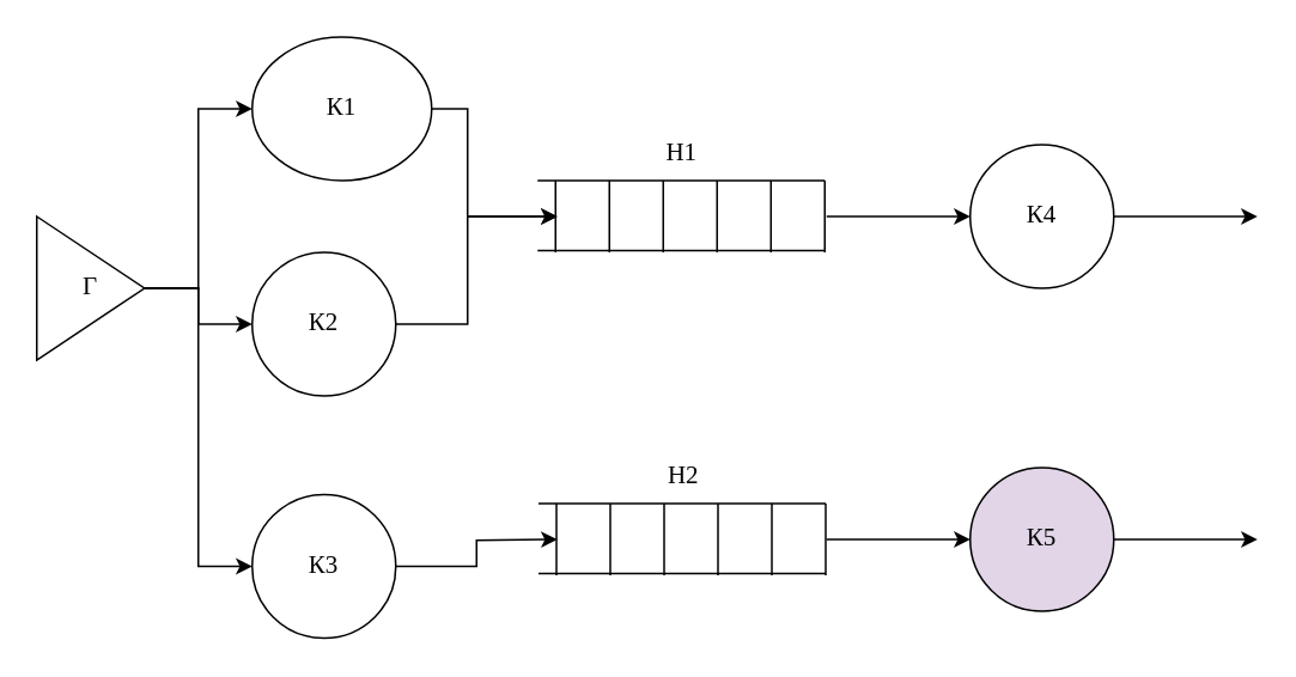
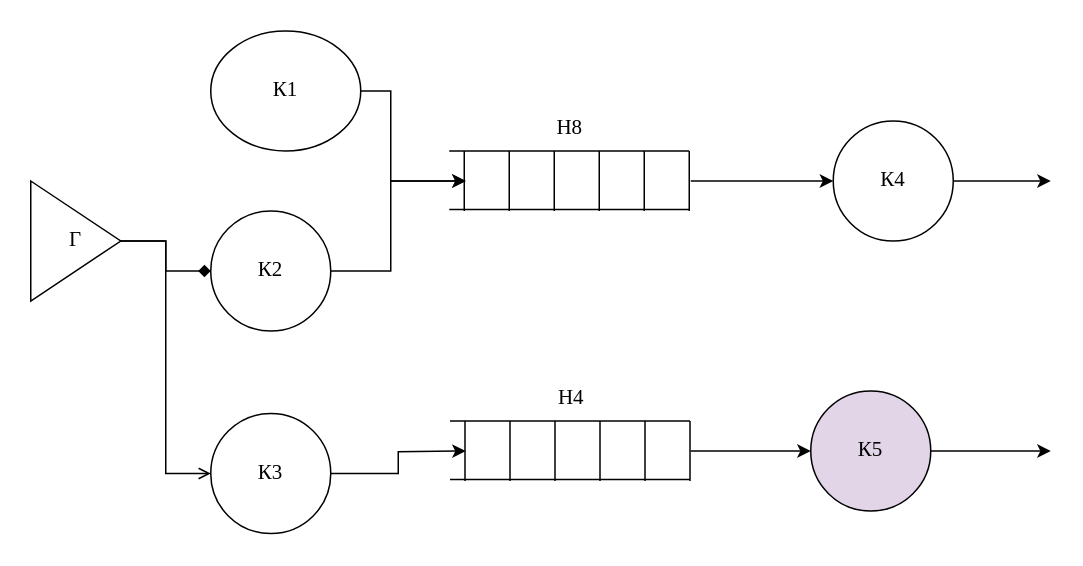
  <mxCell id="0" />
  <mxCell id="1" parent="0" />
- <mxCell id="2" style="edgeStyle=orthogonalEdgeStyle;rounded=0;orthogonalLoop=1;jettySize=auto;html=1;exitX=1;exitY=0.5;exitDx=0;exitDy=0;entryX=0;entryY=0.5;entryDx=0;entryDy=0;fontFamily=Times New Roman;fontSize=14;startArrow=none;startFill=0;endArrow=classic;endFill=1;" edge="1" parent="1" source="5" target="9"><mxGeometry relative="1" as="geometry" /></mxCell>
- <mxCell id="3" style="edgeStyle=orthogonalEdgeStyle;rounded=0;orthogonalLoop=1;jettySize=auto;html=1;exitX=1;exitY=0.5;exitDx=0;exitDy=0;entryX=0;entryY=0.5;entryDx=0;entryDy=0;fontFamily=Times New Roman;fontSize=14;startArrow=none;startFill=0;endArrow=classic;endFill=1;" edge="1" parent="1" source="5" target="7"><mxGeometry relative="1" as="geometry" /></mxCell>
- <mxCell id="4" style="edgeStyle=orthogonalEdgeStyle;rounded=0;orthogonalLoop=1;jettySize=auto;html=1;exitX=1;exitY=0.5;exitDx=0;exitDy=0;entryX=0;entryY=0.5;entryDx=0;entryDy=0;fontFamily=Times New Roman;fontSize=14;startArrow=none;startFill=0;endArrow=classic;endFill=1;" edge="1" parent="1" source="5" target="11"><mxGeometry relative="1" as="geometry" /></mxCell>
+ <mxCell id="2" style="edgeStyle=orthogonalEdgeStyle;rounded=0;orthogonalLoop=1;jettySize=auto;html=1;exitX=1;exitY=0.5;exitDx=0;exitDy=0;entryX=0;entryY=0.5;entryDx=0;entryDy=0;fontFamily=Times New Roman;fontSize=14;startArrow=none;startFill=0;endArrow=diamond;endFill=1;" edge="1" parent="1" source="5" target="9"><mxGeometry relative="1" as="geometry" /></mxCell>
+ <mxCell id="4" style="edgeStyle=orthogonalEdgeStyle;rounded=0;orthogonalLoop=1;jettySize=auto;html=1;exitX=1;exitY=0.5;exitDx=0;exitDy=0;entryX=0;entryY=0.5;entryDx=0;entryDy=0;fontFamily=Times New Roman;fontSize=14;startArrow=none;startFill=0;endArrow=open;endFill=1;" edge="1" parent="1" source="5" target="11"><mxGeometry relative="1" as="geometry" /></mxCell>
  <mxCell id="5" value="Г" style="triangle;whiteSpace=wrap;html=1;fontFamily=Times New Roman;fontSize=14;" vertex="1" parent="1"><mxGeometry x="20" y="120" width="60" height="80" as="geometry" /></mxCell>
  <mxCell id="6" style="edgeStyle=orthogonalEdgeStyle;rounded=0;orthogonalLoop=1;jettySize=auto;html=1;exitX=1;exitY=0.5;exitDx=0;exitDy=0;fontFamily=Times New Roman;fontSize=14;startArrow=none;startFill=0;endArrow=classic;endFill=1;" edge="1" parent="1" source="7"><mxGeometry relative="1" as="geometry"><mxPoint x="310" y="120" as="targetPoint" /><Array as="points"><mxPoint x="260" y="60" /><mxPoint x="260" y="120" /></Array></mxGeometry></mxCell>
  <mxCell id="7" value="К1" style="ellipse;whiteSpace=wrap;html=1;aspect=fixed;fontFamily=Times New Roman;fontSize=14;" vertex="1" parent="1"><mxGeometry x="140" y="20" width="100" height="80" as="geometry" /></mxCell>
  <mxCell id="8" style="edgeStyle=orthogonalEdgeStyle;rounded=0;orthogonalLoop=1;jettySize=auto;html=1;exitX=1;exitY=0.5;exitDx=0;exitDy=0;fontFamily=Times New Roman;fontSize=14;startArrow=none;startFill=0;endArrow=classic;endFill=1;" edge="1" parent="1" source="9"><mxGeometry relative="1" as="geometry"><mxPoint x="310" y="120" as="targetPoint" /><Array as="points"><mxPoint x="260" y="180" /><mxPoint x="260" y="120" /></Array></mxGeometry></mxCell>
  <mxCell id="9" value="К2" style="ellipse;whiteSpace=wrap;html=1;aspect=fixed;fontFamily=Times New Roman;fontSize=14;" vertex="1" parent="1"><mxGeometry x="140" y="140" width="80" height="80" as="geometry" /></mxCell>
  <mxCell id="10" style="edgeStyle=orthogonalEdgeStyle;rounded=0;orthogonalLoop=1;jettySize=auto;html=1;exitX=1;exitY=0.5;exitDx=0;exitDy=0;fontFamily=Times New Roman;fontSize=14;startArrow=none;startFill=0;endArrow=classic;endFill=1;" edge="1" parent="1" source="11"><mxGeometry relative="1" as="geometry"><mxPoint x="310" y="300" as="targetPoint" /></mxGeometry></mxCell>
  <mxCell id="11" value="К3" style="ellipse;whiteSpace=wrap;html=1;aspect=fixed;fontFamily=Times New Roman;fontSize=14;" vertex="1" parent="1"><mxGeometry x="140" y="275" width="80" height="80" as="geometry" /></mxCell>
  <mxCell id="12" style="edgeStyle=orthogonalEdgeStyle;rounded=0;orthogonalLoop=1;jettySize=auto;html=1;exitX=0;exitY=0.5;exitDx=0;exitDy=0;fontFamily=Times New Roman;fontSize=14;startArrow=classic;startFill=1;endArrow=none;endFill=0;" edge="1" parent="1" source="14"><mxGeometry relative="1" as="geometry"><mxPoint x="460" y="120" as="targetPoint" /></mxGeometry></mxCell>
  <mxCell id="13" style="edgeStyle=orthogonalEdgeStyle;rounded=0;orthogonalLoop=1;jettySize=auto;html=1;exitX=1;exitY=0.5;exitDx=0;exitDy=0;fontFamily=Times New Roman;fontSize=14;startArrow=none;startFill=0;endArrow=classic;endFill=1;" edge="1" parent="1" source="14"><mxGeometry relative="1" as="geometry"><mxPoint x="700" y="120" as="targetPoint" /></mxGeometry></mxCell>
- <mxCell id="14" value="К4" style="ellipse;whiteSpace=wrap;html=1;aspect=fixed;fontFamily=Times New Roman;fontSize=14;" vertex="1" parent="1"><mxGeometry x="540" y="80" width="80" height="80" as="geometry" /></mxCell>
+ <mxCell id="14" value="К4" style="ellipse;whiteSpace=wrap;html=1;aspect=fixed;fontFamily=Times New Roman;fontSize=14;" vertex="1" parent="1"><mxGeometry x="555" y="80" width="80" height="80" as="geometry" /></mxCell>
  <mxCell id="15" style="edgeStyle=orthogonalEdgeStyle;rounded=0;orthogonalLoop=1;jettySize=auto;html=1;exitX=0;exitY=0.5;exitDx=0;exitDy=0;fontFamily=Times New Roman;fontSize=14;startArrow=classic;startFill=1;endArrow=none;endFill=0;" edge="1" parent="1" source="17"><mxGeometry relative="1" as="geometry"><mxPoint x="460" y="300" as="targetPoint" /></mxGeometry></mxCell>
  <mxCell id="16" style="edgeStyle=orthogonalEdgeStyle;rounded=0;orthogonalLoop=1;jettySize=auto;html=1;exitX=1;exitY=0.5;exitDx=0;exitDy=0;fontFamily=Times New Roman;fontSize=14;startArrow=none;startFill=0;endArrow=classic;endFill=1;" edge="1" parent="1" source="17"><mxGeometry relative="1" as="geometry"><mxPoint x="700" y="300" as="targetPoint" /></mxGeometry></mxCell>
  <mxCell id="17" value="К5" style="ellipse;whiteSpace=wrap;html=1;aspect=fixed;fontFamily=Times New Roman;fontSize=14;fillColor=#e1d5e7;" vertex="1" parent="1"><mxGeometry x="540" y="260" width="80" height="80" as="geometry" /></mxCell>
  <mxCell id="18" value="" style="endArrow=none;html=1;rounded=0;fontFamily=Times New Roman;fontSize=14;" edge="1" parent="1"><mxGeometry width="50" height="50" relative="1" as="geometry"><mxPoint x="299" y="100" as="sourcePoint" /><mxPoint x="459" y="100" as="targetPoint" /></mxGeometry></mxCell>
  <mxCell id="19" value="" style="endArrow=none;html=1;rounded=0;fontFamily=Times New Roman;fontSize=14;" edge="1" parent="1"><mxGeometry width="50" height="50" relative="1" as="geometry"><mxPoint x="299" y="139" as="sourcePoint" /><mxPoint x="459" y="139" as="targetPoint" /></mxGeometry></mxCell>
  <mxCell id="20" value="" style="endArrow=none;html=1;rounded=0;fontFamily=Times New Roman;fontSize=14;" edge="1" parent="1"><mxGeometry width="50" height="50" relative="1" as="geometry"><mxPoint x="459" y="140" as="sourcePoint" /><mxPoint x="459" y="100" as="targetPoint" /></mxGeometry></mxCell>
  <mxCell id="21" value="" style="endArrow=none;html=1;rounded=0;fontFamily=Times New Roman;fontSize=14;" edge="1" parent="1"><mxGeometry width="50" height="50" relative="1" as="geometry"><mxPoint x="429" y="140" as="sourcePoint" /><mxPoint x="429" y="100" as="targetPoint" /></mxGeometry></mxCell>
  <mxCell id="22" value="" style="endArrow=none;html=1;rounded=0;fontFamily=Times New Roman;fontSize=14;" edge="1" parent="1"><mxGeometry width="50" height="50" relative="1" as="geometry"><mxPoint x="399" y="140" as="sourcePoint" /><mxPoint x="399" y="100" as="targetPoint" /></mxGeometry></mxCell>
  <mxCell id="23" value="" style="endArrow=none;html=1;rounded=0;fontFamily=Times New Roman;fontSize=14;" edge="1" parent="1"><mxGeometry width="50" height="50" relative="1" as="geometry"><mxPoint x="369" y="140" as="sourcePoint" /><mxPoint x="369" y="100" as="targetPoint" /></mxGeometry></mxCell>
  <mxCell id="24" value="" style="endArrow=none;html=1;rounded=0;fontFamily=Times New Roman;fontSize=14;" edge="1" parent="1"><mxGeometry width="50" height="50" relative="1" as="geometry"><mxPoint x="339" y="140" as="sourcePoint" /><mxPoint x="339" y="100" as="targetPoint" /></mxGeometry></mxCell>
  <mxCell id="25" value="" style="endArrow=none;html=1;rounded=0;fontFamily=Times New Roman;fontSize=14;" edge="1" parent="1"><mxGeometry width="50" height="50" relative="1" as="geometry"><mxPoint x="309" y="140" as="sourcePoint" /><mxPoint x="309" y="100" as="targetPoint" /></mxGeometry></mxCell>
- <mxCell id="26" value="Н1" style="text;html=1;align=center;verticalAlign=middle;resizable=0;points=[];autosize=1;strokeColor=none;fillColor=none;fontSize=14;fontFamily=Times New Roman;" vertex="1" parent="1"><mxGeometry x="359" y="70" width="40" height="30" as="geometry" /></mxCell>
+ <mxCell id="26" value="Н8" style="text;html=1;align=center;verticalAlign=middle;resizable=0;points=[];autosize=1;strokeColor=none;fillColor=none;fontSize=14;fontFamily=Times New Roman;" vertex="1" parent="1"><mxGeometry x="359" y="70" width="40" height="30" as="geometry" /></mxCell>
  <mxCell id="27" value="" style="endArrow=none;html=1;rounded=0;fontFamily=Times New Roman;fontSize=14;" edge="1" parent="1"><mxGeometry width="50" height="50" relative="1" as="geometry"><mxPoint x="299.5" y="280" as="sourcePoint" /><mxPoint x="459.5" y="280" as="targetPoint" /></mxGeometry></mxCell>
  <mxCell id="28" value="" style="endArrow=none;html=1;rounded=0;fontFamily=Times New Roman;fontSize=14;" edge="1" parent="1"><mxGeometry width="50" height="50" relative="1" as="geometry"><mxPoint x="299.5" y="319" as="sourcePoint" /><mxPoint x="459.5" y="319" as="targetPoint" /></mxGeometry></mxCell>
  <mxCell id="29" value="" style="endArrow=none;html=1;rounded=0;fontFamily=Times New Roman;fontSize=14;" edge="1" parent="1"><mxGeometry width="50" height="50" relative="1" as="geometry"><mxPoint x="459.5" y="320" as="sourcePoint" /><mxPoint x="459.5" y="280" as="targetPoint" /></mxGeometry></mxCell>
  <mxCell id="30" value="" style="endArrow=none;html=1;rounded=0;fontFamily=Times New Roman;fontSize=14;" edge="1" parent="1"><mxGeometry width="50" height="50" relative="1" as="geometry"><mxPoint x="429.5" y="320" as="sourcePoint" /><mxPoint x="429.5" y="280" as="targetPoint" /></mxGeometry></mxCell>
  <mxCell id="31" value="" style="endArrow=none;html=1;rounded=0;fontFamily=Times New Roman;fontSize=14;" edge="1" parent="1"><mxGeometry width="50" height="50" relative="1" as="geometry"><mxPoint x="399.5" y="320" as="sourcePoint" /><mxPoint x="399.5" y="280" as="targetPoint" /></mxGeometry></mxCell>
  <mxCell id="32" value="" style="endArrow=none;html=1;rounded=0;fontFamily=Times New Roman;fontSize=14;" edge="1" parent="1"><mxGeometry width="50" height="50" relative="1" as="geometry"><mxPoint x="369.5" y="320" as="sourcePoint" /><mxPoint x="369.5" y="280" as="targetPoint" /></mxGeometry></mxCell>
  <mxCell id="33" value="" style="endArrow=none;html=1;rounded=0;fontFamily=Times New Roman;fontSize=14;" edge="1" parent="1"><mxGeometry width="50" height="50" relative="1" as="geometry"><mxPoint x="339.5" y="320" as="sourcePoint" /><mxPoint x="339.5" y="280" as="targetPoint" /></mxGeometry></mxCell>
  <mxCell id="34" value="" style="endArrow=none;html=1;rounded=0;fontFamily=Times New Roman;fontSize=14;" edge="1" parent="1"><mxGeometry width="50" height="50" relative="1" as="geometry"><mxPoint x="309.5" y="320" as="sourcePoint" /><mxPoint x="309.5" y="280" as="targetPoint" /></mxGeometry></mxCell>
- <mxCell id="35" value="Н2" style="text;html=1;align=center;verticalAlign=middle;resizable=0;points=[];autosize=1;strokeColor=none;fillColor=none;fontSize=14;fontFamily=Times New Roman;" vertex="1" parent="1"><mxGeometry x="359.5" y="250" width="40" height="30" as="geometry" /></mxCell>
+ <mxCell id="35" value="Н4" style="text;html=1;align=center;verticalAlign=middle;resizable=0;points=[];autosize=1;strokeColor=none;fillColor=none;fontSize=14;fontFamily=Times New Roman;" vertex="1" parent="1"><mxGeometry x="359.5" y="250" width="40" height="30" as="geometry" /></mxCell>
